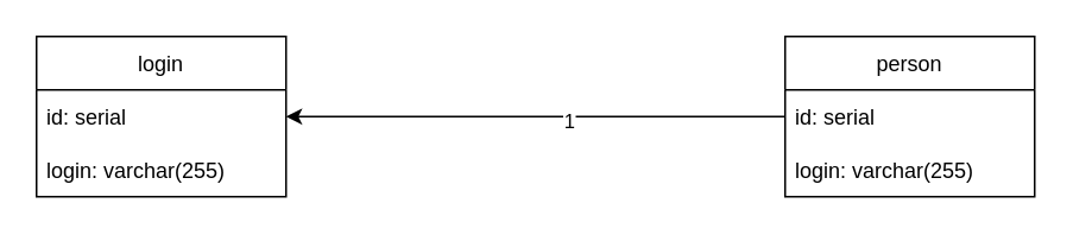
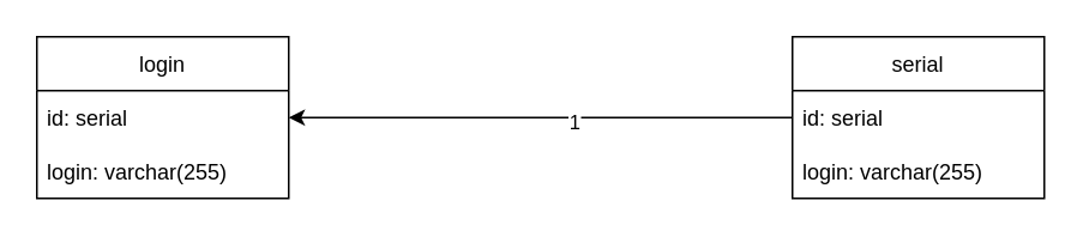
  <mxCell id="0" />
  <mxCell id="1" parent="0" />
  <mxCell id="2" value="login" style="swimlane;fontStyle=0;childLayout=stackLayout;horizontal=1;startSize=30;horizontalStack=0;resizeParent=1;resizeParentMax=0;resizeLast=0;collapsible=1;marginBottom=0;" vertex="1" parent="1"><mxGeometry x="20" y="20" width="140" height="90" as="geometry" /></mxCell>
  <mxCell id="3" value="id: serial" style="text;strokeColor=none;fillColor=none;align=left;verticalAlign=middle;spacingLeft=4;spacingRight=4;overflow=hidden;points=[[0,0.5],[1,0.5]];portConstraint=eastwest;rotatable=0;" vertex="1" parent="2"><mxGeometry y="30" width="140" height="30" as="geometry" /></mxCell>
  <mxCell id="4" value="login: varchar(255)" style="text;strokeColor=none;fillColor=none;align=left;verticalAlign=middle;spacingLeft=4;spacingRight=4;overflow=hidden;points=[[0,0.5],[1,0.5]];portConstraint=eastwest;rotatable=0;" vertex="1" parent="2"><mxGeometry y="60" width="140" height="30" as="geometry" /></mxCell>
  <mxCell id="5" style="edgeStyle=orthogonalEdgeStyle;rounded=0;orthogonalLoop=1;jettySize=auto;html=1;entryX=1;entryY=0.5;entryDx=0;entryDy=0;" edge="1" parent="1" source="7" target="3"><mxGeometry relative="1" as="geometry" /></mxCell>
  <mxCell id="6" value="1" style="edgeLabel;html=1;align=center;verticalAlign=middle;resizable=0;points=[];" vertex="1" connectable="0" parent="5"><mxGeometry x="-0.129" y="2" relative="1" as="geometry"><mxPoint as="offset" /></mxGeometry></mxCell>
- <mxCell id="7" value="person" style="swimlane;fontStyle=0;childLayout=stackLayout;horizontal=1;startSize=30;horizontalStack=0;resizeParent=1;resizeParentMax=0;resizeLast=0;collapsible=1;marginBottom=0;" vertex="1" parent="1"><mxGeometry x="440" y="20" width="140" height="90" as="geometry" /></mxCell>
+ <mxCell id="7" value="serial" style="swimlane;fontStyle=0;childLayout=stackLayout;horizontal=1;startSize=30;horizontalStack=0;resizeParent=1;resizeParentMax=0;resizeLast=0;collapsible=1;marginBottom=0;" vertex="1" parent="1"><mxGeometry x="440" y="20" width="140" height="90" as="geometry" /></mxCell>
  <mxCell id="8" value="id: serial" style="text;strokeColor=none;fillColor=none;align=left;verticalAlign=middle;spacingLeft=4;spacingRight=4;overflow=hidden;points=[[0,0.5],[1,0.5]];portConstraint=eastwest;rotatable=0;" vertex="1" parent="7"><mxGeometry y="30" width="140" height="30" as="geometry" /></mxCell>
  <mxCell id="9" value="login: varchar(255)" style="text;strokeColor=none;fillColor=none;align=left;verticalAlign=middle;spacingLeft=4;spacingRight=4;overflow=hidden;points=[[0,0.5],[1,0.5]];portConstraint=eastwest;rotatable=0;" vertex="1" parent="7"><mxGeometry y="60" width="140" height="30" as="geometry" /></mxCell>
